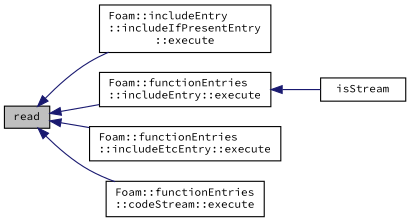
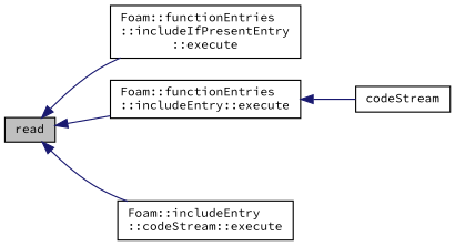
  digraph {
    fontname="Source Code Pro"
    rankdir=LR
    node [color=black fontname="Source Code Pro" fontsize=10 shape=record]
    edge [color=midnightblue dir=back fontname="Source Code Pro" fontsize=10 labelfontname=Helvetica labelfontsize=10 style=solid]
    n1 [fillcolor=grey75 fontcolor=black height=0.2 label=read style=filled width=0.4]
-   n2 [height=0.2 label="Foam::includeEntry\l::includeIfPresentEntry\l::execute" width=0.4]
+   n2 [height=0.2 label="Foam::functionEntries\l::includeIfPresentEntry\l::execute" width=0.4]
    n3 [height=0.2 label="Foam::functionEntries\l::includeEntry::execute" width=0.4]
-   n4 [height=0.2 label="Foam::functionEntries\l::includeEtcEntry::execute" width=0.4]
-   n5 [height=0.2 label="Foam::functionEntries\l::codeStream::execute" width=0.4]
-   n6 [height=0.2 label=isStream width=0.4]
+   n5 [height=0.2 label="Foam::includeEntry\l::codeStream::execute" width=0.4]
+   n6 [height=0.2 label=codeStream width=0.4]
    n1 -> n2
    n1 -> n3
-   n1 -> n4
    n1 -> n5
    n3 -> n6
  }
